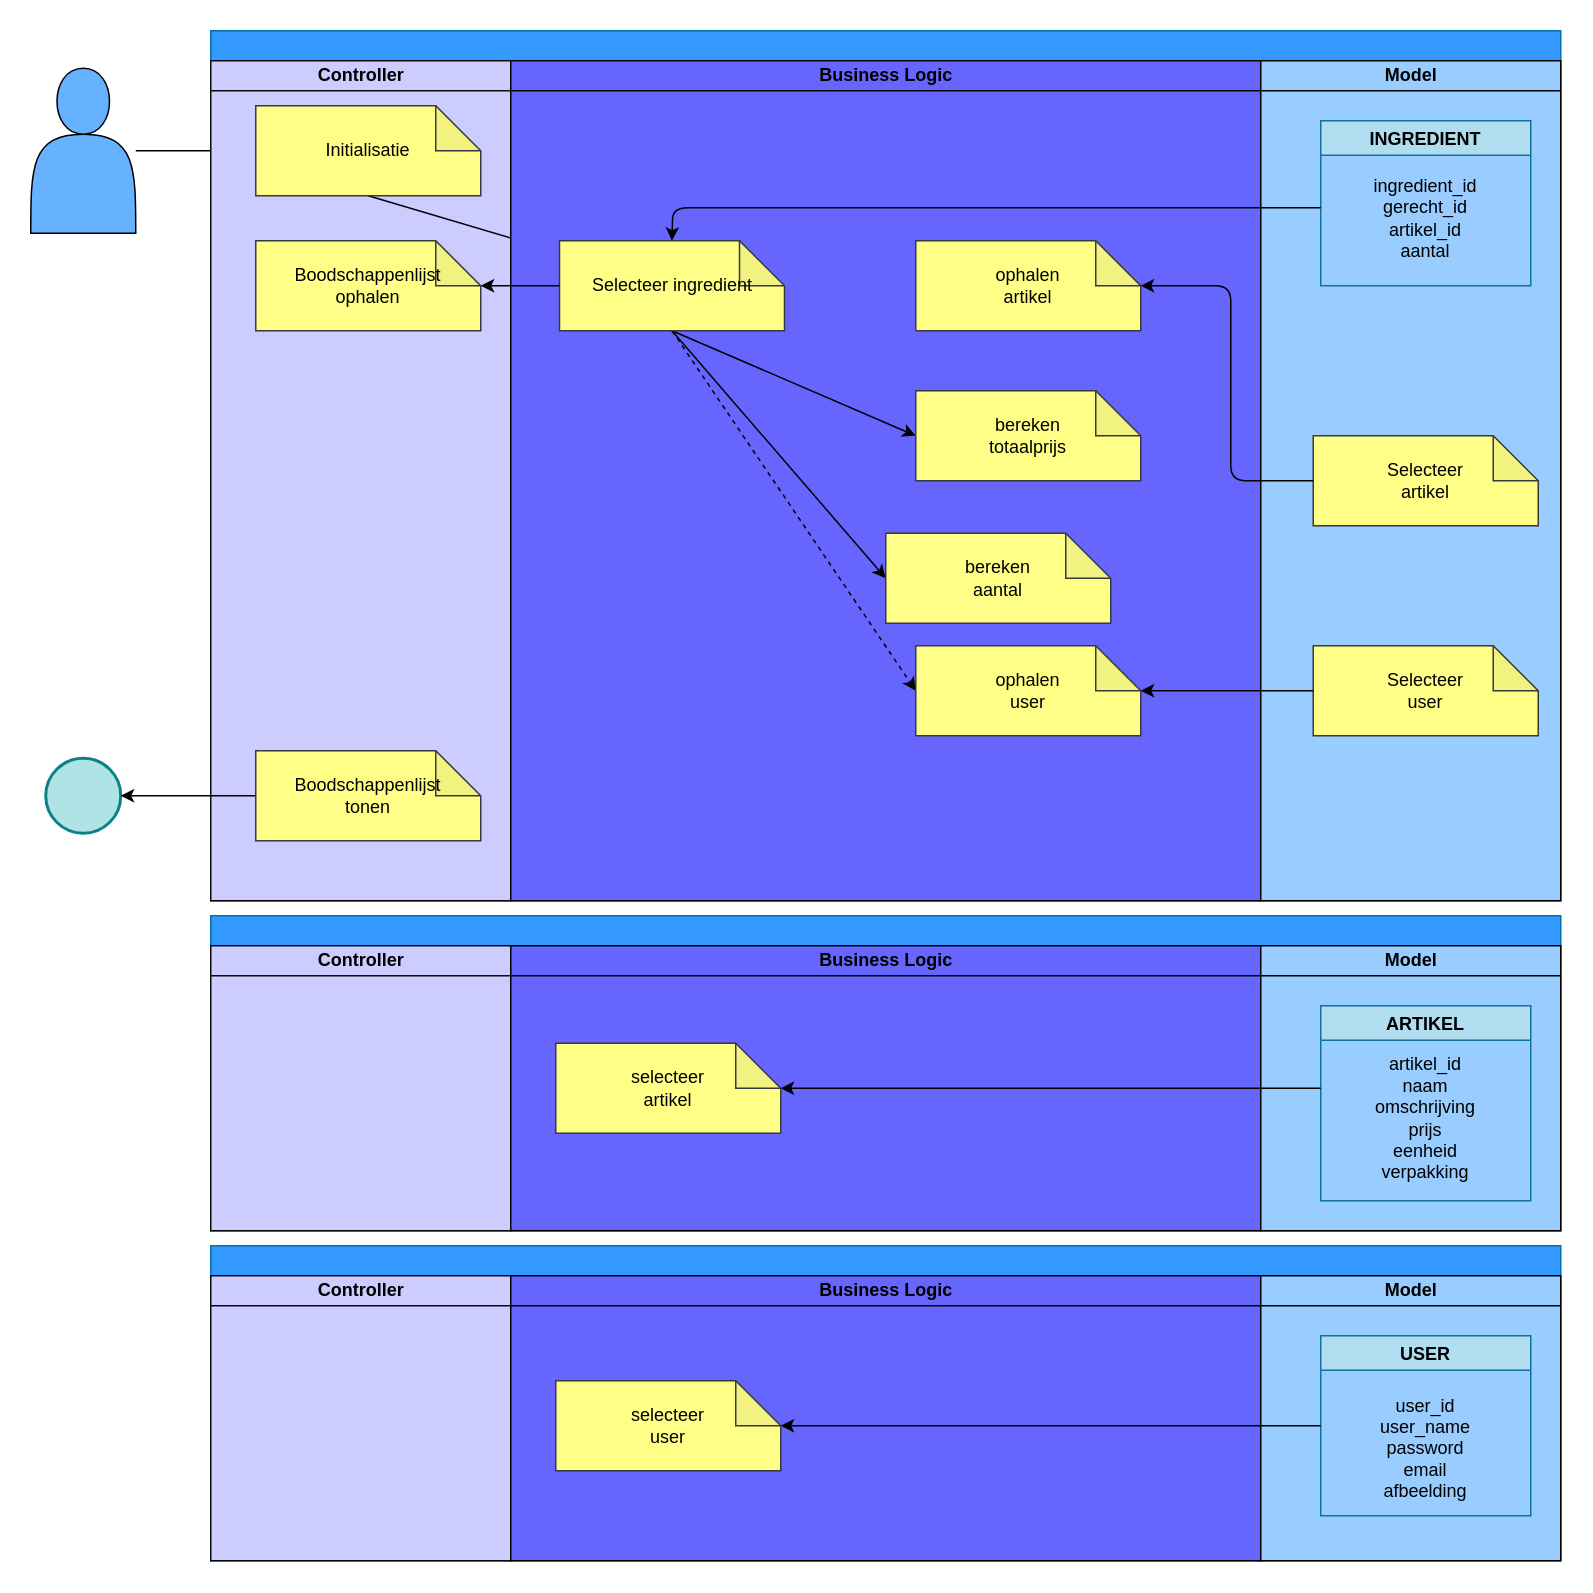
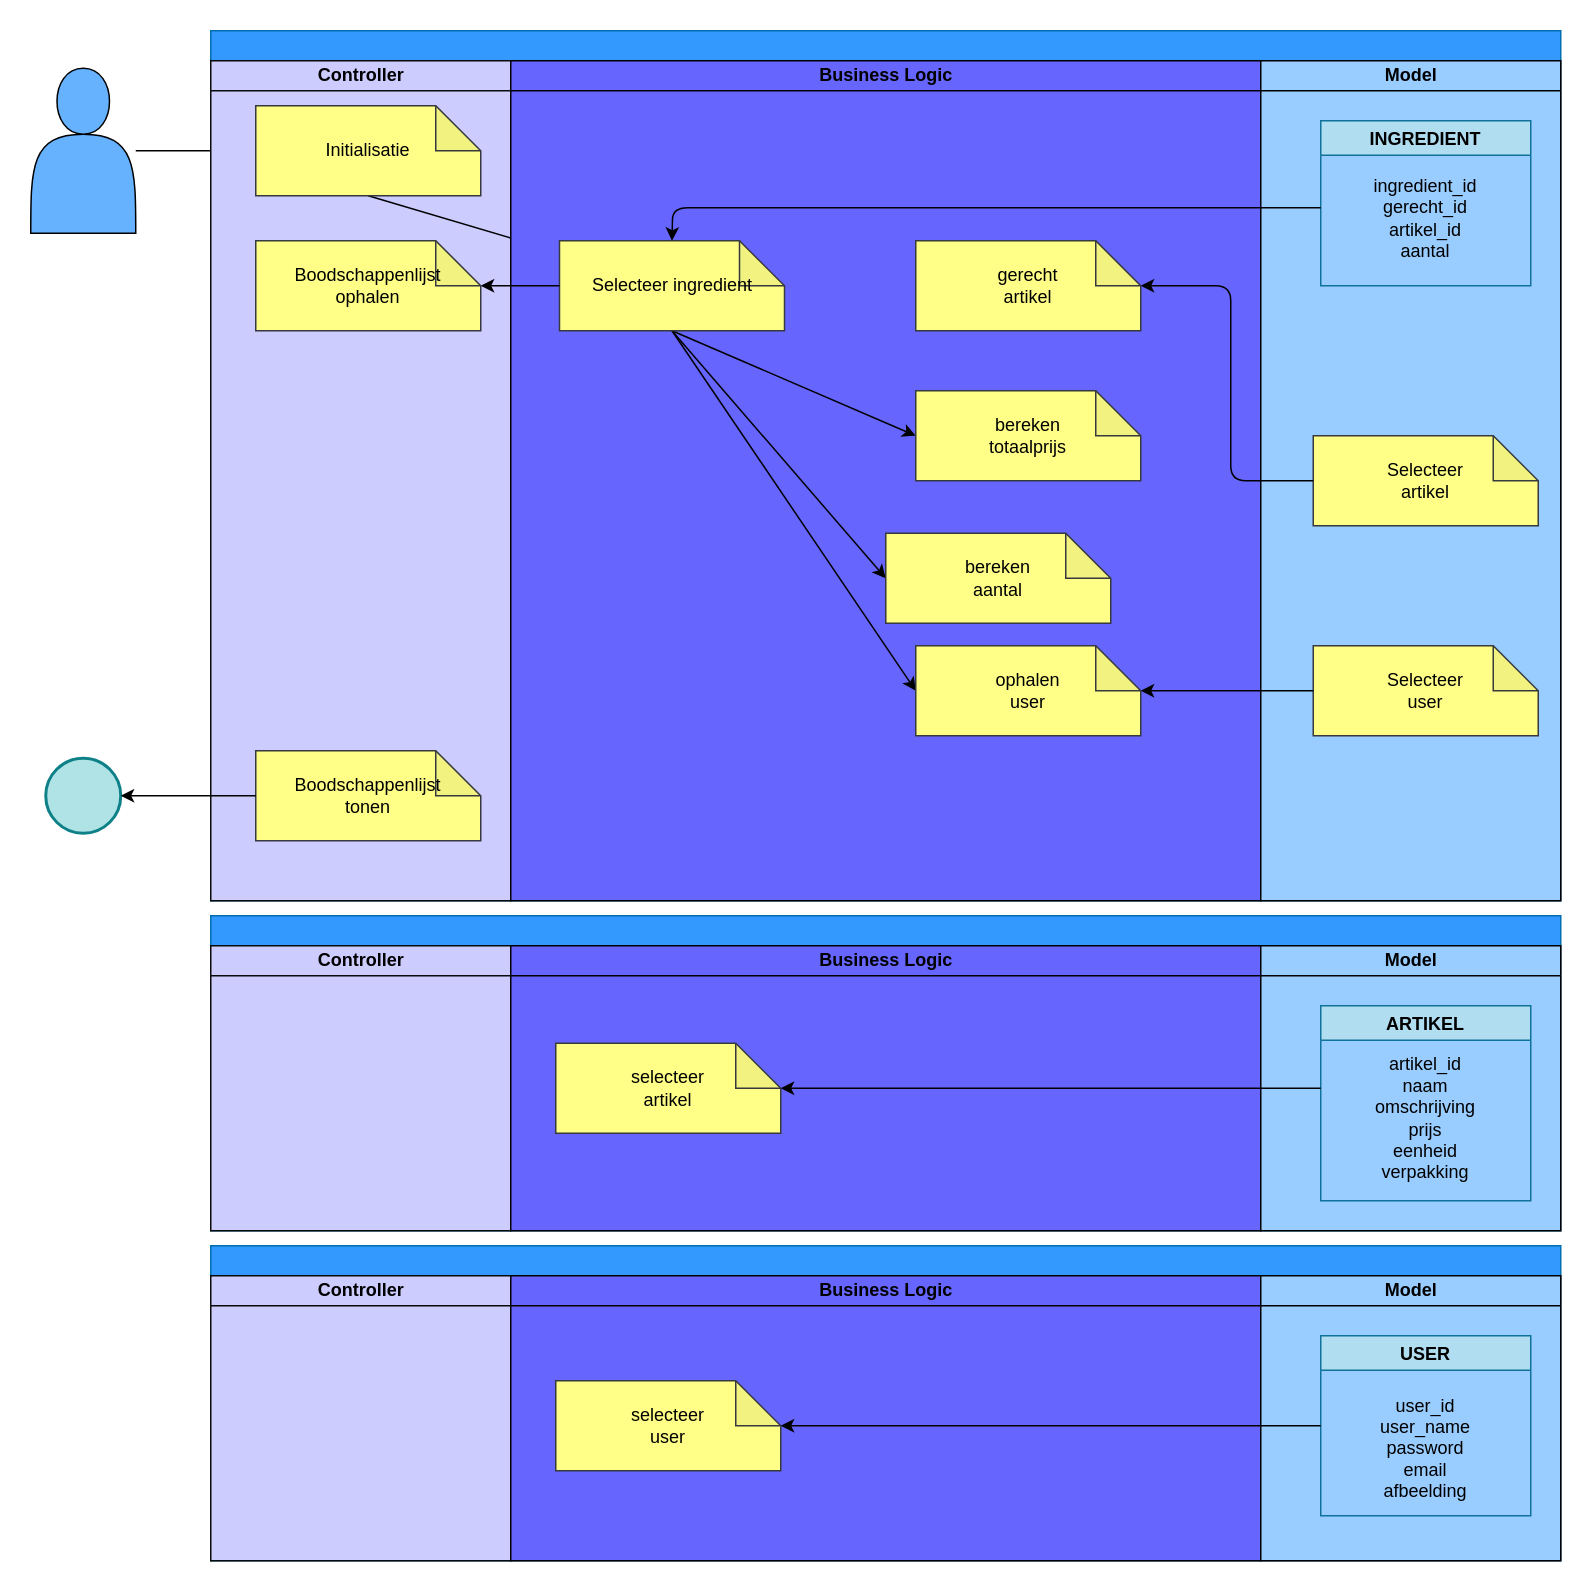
  <mxCell id="0" />
  <mxCell id="1" parent="0" />
  <mxCell id="2" style="edgeStyle=none;html=1;strokeColor=#000000;" parent="1" source="3" target="8" edge="1"><mxGeometry relative="1" as="geometry" /></mxCell>
  <mxCell id="3" value="" style="shape=actor;whiteSpace=wrap;html=1;fillColor=#66B2FF;strokeColor=#000000;" parent="1" vertex="1"><mxGeometry x="20" y="45" width="70" height="110" as="geometry" /></mxCell>
  <mxCell id="4" value="" style="ellipse;whiteSpace=wrap;html=1;aspect=fixed;labelBackgroundColor=none;strokeColor=#0e8088;fillColor=#b0e3e6;strokeWidth=2;" parent="1" vertex="1"><mxGeometry x="30" y="505" width="50" height="50" as="geometry" /></mxCell>
  <mxCell id="5" value="" style="swimlane;childLayout=stackLayout;resizeParent=1;resizeParentMax=0;startSize=20;html=1;fillColor=#3399FF;fontColor=#000000;strokeColor=#006EAF;" parent="1" vertex="1"><mxGeometry x="140" y="20" width="900" height="580" as="geometry" /></mxCell>
  <mxCell id="6" value="Controller" style="swimlane;startSize=20;html=1;fillColor=#CCCCFF;fontColor=#000000;strokeColor=#0a0a0a;gradientColor=none;swimlaneFillColor=#CCCCFF;" parent="5" vertex="1"><mxGeometry y="20" width="200" height="560" as="geometry" /></mxCell>
  <mxCell id="7" style="edgeStyle=none;html=1;exitX=0.5;exitY=1;exitDx=0;exitDy=0;exitPerimeter=0;strokeColor=#000000;fontColor=#000000;" parent="6" source="8" target="15" edge="1"><mxGeometry relative="1" as="geometry" /></mxCell>
  <mxCell id="8" value="&lt;span style=&quot;color: rgb(0, 0, 0);&quot;&gt;Initialisatie&lt;/span&gt;" style="shape=note;whiteSpace=wrap;html=1;backgroundOutline=1;darkOpacity=0.05;strokeColor=#36393d;fillColor=#ffff88;" parent="6" vertex="1"><mxGeometry x="30" y="30" width="150" height="60" as="geometry" /></mxCell>
  <mxCell id="9" value="&lt;font color=&quot;#000000&quot;&gt;Boodschappenlijst&lt;br&gt;ophalen&lt;/font&gt;" style="shape=note;whiteSpace=wrap;html=1;backgroundOutline=1;darkOpacity=0.05;strokeColor=#36393d;fillColor=#ffff88;" parent="6" vertex="1"><mxGeometry x="30" y="120" width="150" height="60" as="geometry" /></mxCell>
  <mxCell id="10" value="Boodschappenlijst&lt;br&gt;tonen" style="shape=note;whiteSpace=wrap;html=1;backgroundOutline=1;darkOpacity=0.05;strokeColor=#36393d;fillColor=#ffff88;fontColor=#000000;labelBackgroundColor=none;" parent="6" vertex="1"><mxGeometry x="30" y="460" width="150" height="60" as="geometry" /></mxCell>
  <mxCell id="11" value="&lt;font color=&quot;#000000&quot;&gt;Business Logic&lt;/font&gt;" style="swimlane;startSize=20;html=1;fillColor=#6666FF;strokeColor=#000000;swimlaneFillColor=#6666FF;fontColor=#ffffff;" parent="5" vertex="1"><mxGeometry x="200" y="20" width="500" height="560" as="geometry" /></mxCell>
  <mxCell id="12" style="edgeStyle=none;html=1;entryX=0;entryY=0.5;entryDx=0;entryDy=0;entryPerimeter=0;strokeColor=#000000;fontColor=#000000;exitX=0.5;exitY=1;exitDx=0;exitDy=0;exitPerimeter=0;" parent="11" source="15" target="18" edge="1"><mxGeometry relative="1" as="geometry" /></mxCell>
  <mxCell id="13" style="edgeStyle=none;html=1;entryX=0;entryY=0.5;entryDx=0;entryDy=0;entryPerimeter=0;strokeColor=#000000;fontColor=#000000;exitX=0.5;exitY=1;exitDx=0;exitDy=0;exitPerimeter=0;" parent="11" source="15" target="19" edge="1"><mxGeometry relative="1" as="geometry" /></mxCell>
- <mxCell id="14" style="edgeStyle=none;html=1;entryX=0;entryY=0.5;entryDx=0;entryDy=0;entryPerimeter=0;strokeColor=#000000;exitX=0.5;exitY=1;exitDx=0;exitDy=0;exitPerimeter=0;dashed=1;" parent="11" source="15" target="17" edge="1"><mxGeometry relative="1" as="geometry" /></mxCell>
+ <mxCell id="14" style="edgeStyle=none;html=1;entryX=0;entryY=0.5;entryDx=0;entryDy=0;entryPerimeter=0;strokeColor=#000000;exitX=0.5;exitY=1;exitDx=0;exitDy=0;exitPerimeter=0;" parent="11" source="15" target="17" edge="1"><mxGeometry relative="1" as="geometry" /></mxCell>
  <mxCell id="15" value="&lt;font color=&quot;#000000&quot;&gt;Selecteer ingredient&lt;/font&gt;" style="shape=note;whiteSpace=wrap;html=1;backgroundOutline=1;darkOpacity=0.05;strokeColor=#36393d;fillColor=#ffff88;" parent="11" vertex="1"><mxGeometry x="32.5" y="120" width="150" height="60" as="geometry" /></mxCell>
- <mxCell id="16" value="&lt;font color=&quot;#000000&quot;&gt;ophalen&lt;br&gt;artikel&lt;/font&gt;" style="shape=note;whiteSpace=wrap;html=1;backgroundOutline=1;darkOpacity=0.05;strokeColor=#36393d;fillColor=#ffff88;" parent="11" vertex="1"><mxGeometry x="270" y="120" width="150" height="60" as="geometry" /></mxCell>
+ <mxCell id="16" value="&lt;font color=&quot;#000000&quot;&gt;gerecht&lt;br&gt;artikel&lt;/font&gt;" style="shape=note;whiteSpace=wrap;html=1;backgroundOutline=1;darkOpacity=0.05;strokeColor=#36393d;fillColor=#ffff88;" parent="11" vertex="1"><mxGeometry x="270" y="120" width="150" height="60" as="geometry" /></mxCell>
  <mxCell id="17" value="&lt;font color=&quot;#000000&quot;&gt;ophalen&lt;br&gt;user&lt;/font&gt;" style="shape=note;whiteSpace=wrap;html=1;backgroundOutline=1;darkOpacity=0.05;strokeColor=#36393d;fillColor=#ffff88;" parent="11" vertex="1"><mxGeometry x="270" y="390" width="150" height="60" as="geometry" /></mxCell>
  <mxCell id="18" value="&lt;font color=&quot;#000000&quot;&gt;bereken&lt;br&gt;totaalprijs&lt;/font&gt;" style="shape=note;whiteSpace=wrap;html=1;backgroundOutline=1;darkOpacity=0.05;strokeColor=#36393d;fillColor=#ffff88;" parent="11" vertex="1"><mxGeometry x="270" y="220" width="150" height="60" as="geometry" /></mxCell>
  <mxCell id="19" value="&lt;font color=&quot;#000000&quot;&gt;bereken&lt;br&gt;aantal&lt;/font&gt;" style="shape=note;whiteSpace=wrap;html=1;backgroundOutline=1;darkOpacity=0.05;strokeColor=#36393d;fillColor=#ffff88;" parent="11" vertex="1"><mxGeometry x="250" y="315" width="150" height="60" as="geometry" /></mxCell>
  <mxCell id="20" value="&lt;font color=&quot;#000000&quot;&gt;Model&lt;/font&gt;" style="swimlane;startSize=20;html=1;fillColor=#99CCFF;swimlaneFillColor=#99CCFF;strokeColor=#000000;" parent="5" vertex="1"><mxGeometry x="700" y="20" width="200" height="560" as="geometry" /></mxCell>
  <mxCell id="21" value="INGREDIENT" style="swimlane;labelBackgroundColor=none;strokeColor=#10739e;fillColor=#b1ddf0;fontColor=#000000;startSize=23;" parent="20" vertex="1"><mxGeometry x="40" y="40" width="140" height="110" as="geometry" /></mxCell>
  <mxCell id="22" value="&lt;font color=&quot;#000000&quot;&gt;ingredient_id&lt;br&gt;gerecht_id&lt;br&gt;artikel_id&lt;br&gt;aantal&lt;br&gt;&lt;/font&gt;" style="text;html=1;strokeColor=none;fillColor=none;align=center;verticalAlign=middle;whiteSpace=wrap;rounded=0;" parent="21" vertex="1"><mxGeometry x="15" y="10" width="110" height="110" as="geometry" /></mxCell>
  <mxCell id="23" value="&lt;font color=&quot;#000000&quot;&gt;Selecteer &lt;br&gt;artikel&lt;br&gt;&lt;/font&gt;" style="shape=note;whiteSpace=wrap;html=1;backgroundOutline=1;darkOpacity=0.05;strokeColor=#36393d;fillColor=#ffff88;" parent="20" vertex="1"><mxGeometry x="35" y="250" width="150" height="60" as="geometry" /></mxCell>
  <mxCell id="24" value="&lt;font color=&quot;#000000&quot;&gt;Selecteer&lt;br&gt;user&lt;br&gt;&lt;/font&gt;" style="shape=note;whiteSpace=wrap;html=1;backgroundOutline=1;darkOpacity=0.05;strokeColor=#36393d;fillColor=#ffff88;" parent="20" vertex="1"><mxGeometry x="35" y="390" width="150" height="60" as="geometry" /></mxCell>
  <mxCell id="25" style="edgeStyle=none;html=1;entryX=0.5;entryY=0;entryDx=0;entryDy=0;entryPerimeter=0;strokeColor=#000000;fontColor=#000000;" parent="5" target="15" edge="1"><mxGeometry relative="1" as="geometry"><Array as="points"><mxPoint x="308" y="118" /></Array><mxPoint x="740" y="118" as="sourcePoint" /></mxGeometry></mxCell>
  <mxCell id="26" style="edgeStyle=none;html=1;entryX=0;entryY=0;entryDx=150;entryDy=30;entryPerimeter=0;strokeColor=#000000;fontColor=#000000;" parent="5" source="15" target="9" edge="1"><mxGeometry relative="1" as="geometry" /></mxCell>
  <mxCell id="27" style="edgeStyle=none;html=1;exitX=0;exitY=0.5;exitDx=0;exitDy=0;exitPerimeter=0;strokeColor=#000000;fontColor=#000000;entryX=0;entryY=0;entryDx=150;entryDy=30;entryPerimeter=0;" parent="5" source="23" target="16" edge="1"><mxGeometry relative="1" as="geometry"><Array as="points"><mxPoint x="680" y="300" /><mxPoint x="680" y="170" /></Array></mxGeometry></mxCell>
  <mxCell id="28" style="edgeStyle=none;html=1;strokeColor=#000000;" parent="5" source="24" target="17" edge="1"><mxGeometry relative="1" as="geometry" /></mxCell>
  <mxCell id="29" value="" style="swimlane;childLayout=stackLayout;resizeParent=1;resizeParentMax=0;startSize=20;html=1;fillColor=#3399FF;fontColor=#000000;strokeColor=#006EAF;" parent="1" vertex="1"><mxGeometry x="140" y="830" width="900" height="210" as="geometry" /></mxCell>
  <mxCell id="30" value="Controller" style="swimlane;startSize=20;html=1;fillColor=#CCCCFF;fontColor=#000000;strokeColor=#0a0a0a;gradientColor=none;swimlaneFillColor=#CCCCFF;" parent="29" vertex="1"><mxGeometry y="20" width="200" height="190" as="geometry" /></mxCell>
  <mxCell id="31" value="&lt;font color=&quot;#000000&quot;&gt;Business Logic&lt;/font&gt;" style="swimlane;startSize=20;html=1;fillColor=#6666FF;strokeColor=#000000;swimlaneFillColor=#6666FF;fontColor=#ffffff;" parent="29" vertex="1"><mxGeometry x="200" y="20" width="500" height="190" as="geometry" /></mxCell>
  <mxCell id="32" value="&lt;font color=&quot;#000000&quot;&gt;selecteer&lt;br&gt;user&lt;/font&gt;" style="shape=note;whiteSpace=wrap;html=1;backgroundOutline=1;darkOpacity=0.05;strokeColor=#36393d;fillColor=#ffff88;" parent="31" vertex="1"><mxGeometry x="30" y="70" width="150" height="60" as="geometry" /></mxCell>
  <mxCell id="33" value="&lt;font color=&quot;#000000&quot;&gt;Model&lt;/font&gt;" style="swimlane;startSize=20;html=1;fillColor=#99CCFF;swimlaneFillColor=#99CCFF;strokeColor=#000000;" parent="29" vertex="1"><mxGeometry x="700" y="20" width="200" height="190" as="geometry" /></mxCell>
  <mxCell id="34" value="USER" style="swimlane;labelBackgroundColor=none;strokeColor=#10739e;fillColor=#b1ddf0;fontColor=#000000;startSize=23;" parent="33" vertex="1"><mxGeometry x="40" y="40" width="140" height="120" as="geometry" /></mxCell>
  <mxCell id="35" value="&lt;font color=&quot;#000000&quot;&gt;user_id&lt;br&gt;user_name&lt;br&gt;password&lt;br&gt;email&lt;br&gt;afbeelding&lt;br&gt;&lt;/font&gt;" style="text;html=1;strokeColor=none;fillColor=none;align=center;verticalAlign=middle;whiteSpace=wrap;rounded=0;" parent="34" vertex="1"><mxGeometry x="15" y="20" width="110" height="110" as="geometry" /></mxCell>
  <mxCell id="36" style="edgeStyle=none;html=1;strokeColor=#000000;exitX=0;exitY=0.5;exitDx=0;exitDy=0;" parent="29" source="34" target="32" edge="1"><mxGeometry relative="1" as="geometry" /></mxCell>
  <mxCell id="37" style="edgeStyle=none;html=1;strokeColor=#000000;" parent="1" source="10" target="4" edge="1"><mxGeometry relative="1" as="geometry" /></mxCell>
  <mxCell id="38" value="" style="swimlane;childLayout=stackLayout;resizeParent=1;resizeParentMax=0;startSize=20;html=1;fillColor=#3399FF;fontColor=#000000;strokeColor=#006EAF;" parent="1" vertex="1"><mxGeometry x="140" y="610" width="900" height="210" as="geometry" /></mxCell>
  <mxCell id="39" value="Controller" style="swimlane;startSize=20;html=1;fillColor=#CCCCFF;fontColor=#000000;strokeColor=#0a0a0a;gradientColor=none;swimlaneFillColor=#CCCCFF;" parent="38" vertex="1"><mxGeometry y="20" width="200" height="190" as="geometry" /></mxCell>
  <mxCell id="40" value="&lt;font color=&quot;#000000&quot;&gt;Business Logic&lt;/font&gt;" style="swimlane;startSize=20;html=1;fillColor=#6666FF;strokeColor=#000000;swimlaneFillColor=#6666FF;fontColor=#ffffff;" parent="38" vertex="1"><mxGeometry x="200" y="20" width="500" height="190" as="geometry" /></mxCell>
  <mxCell id="41" value="&lt;font color=&quot;#000000&quot;&gt;selecteer&lt;br&gt;artikel&lt;/font&gt;" style="shape=note;whiteSpace=wrap;html=1;backgroundOutline=1;darkOpacity=0.05;strokeColor=#36393d;fillColor=#ffff88;" parent="40" vertex="1"><mxGeometry x="30" y="65" width="150" height="60" as="geometry" /></mxCell>
  <mxCell id="42" value="&lt;font color=&quot;#000000&quot;&gt;Model&lt;/font&gt;" style="swimlane;startSize=20;html=1;fillColor=#99CCFF;swimlaneFillColor=#99CCFF;strokeColor=#000000;" parent="38" vertex="1"><mxGeometry x="700" y="20" width="200" height="190" as="geometry" /></mxCell>
  <mxCell id="43" value="ARTIKEL" style="swimlane;labelBackgroundColor=none;strokeColor=#10739e;fillColor=#b1ddf0;fontColor=#000000;startSize=23;" parent="42" vertex="1"><mxGeometry x="40" y="40" width="140" height="130" as="geometry" /></mxCell>
  <mxCell id="44" value="&lt;font color=&quot;#000000&quot;&gt;artikel_id&lt;br&gt;naam&lt;br&gt;omschrijving&lt;br&gt;prijs&lt;br&gt;eenheid&lt;br&gt;verpakking&lt;br&gt;&lt;/font&gt;" style="text;html=1;strokeColor=none;fillColor=none;align=center;verticalAlign=middle;whiteSpace=wrap;rounded=0;" parent="43" vertex="1"><mxGeometry x="15" y="20" width="110" height="110" as="geometry" /></mxCell>
  <mxCell id="45" style="edgeStyle=none;html=1;strokeColor=#000000;fontColor=#000000;" parent="38" target="41" edge="1"><mxGeometry relative="1" as="geometry"><mxPoint x="740" y="115" as="sourcePoint" /></mxGeometry></mxCell>
